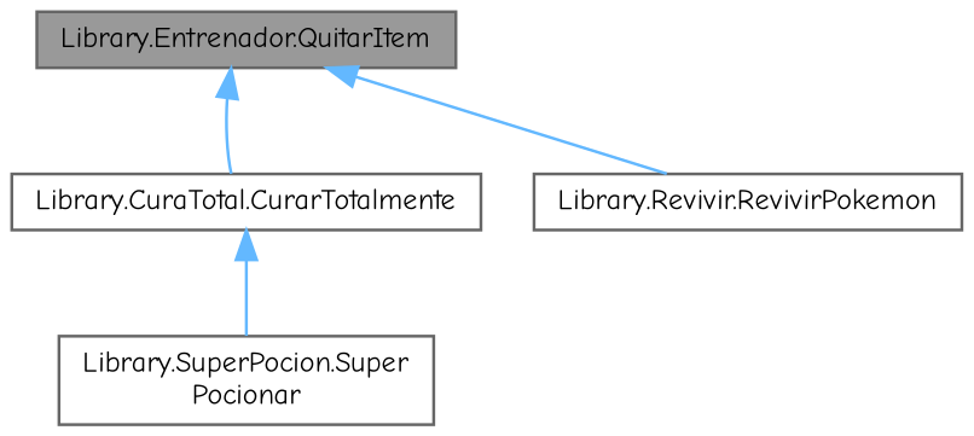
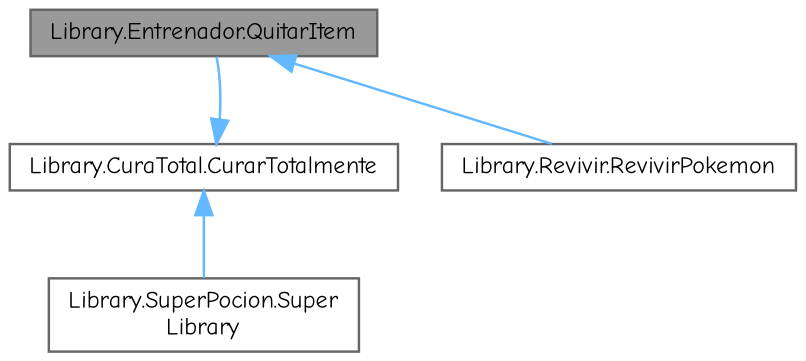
  digraph {
    fontname="Comic Neue"
    rankdir=TB
    node [color=grey40 fillcolor=white fontname="Comic Neue" fontsize=10 shape=box style=filled]
    edge [color=steelblue1 dir=back fontname="Comic Neue" fontsize=10 labelfontname=Helvetica labelfontsize=10 style=solid]
    n1 [color=gray40 fillcolor=grey60 fontcolor=black height=0.2 label="Library.Entrenador.QuitarItem" width=0.4]
    n2 [height=0.2 label="Library.CuraTotal.CurarTotalmente" width=0.4]
    n3 [height=0.2 label="Library.Revivir.RevivirPokemon" width=0.4]
-   n4 [height=0.2 label="Library.SuperPocion.Super\lPocionar" width=0.4]
-   n1 -> n2
+   n4 [height=0.2 label="Library.SuperPocion.Super\lLibrary" width=0.4]
+   n2 -> n1
    n1 -> n3
    n2 -> n4
  }
